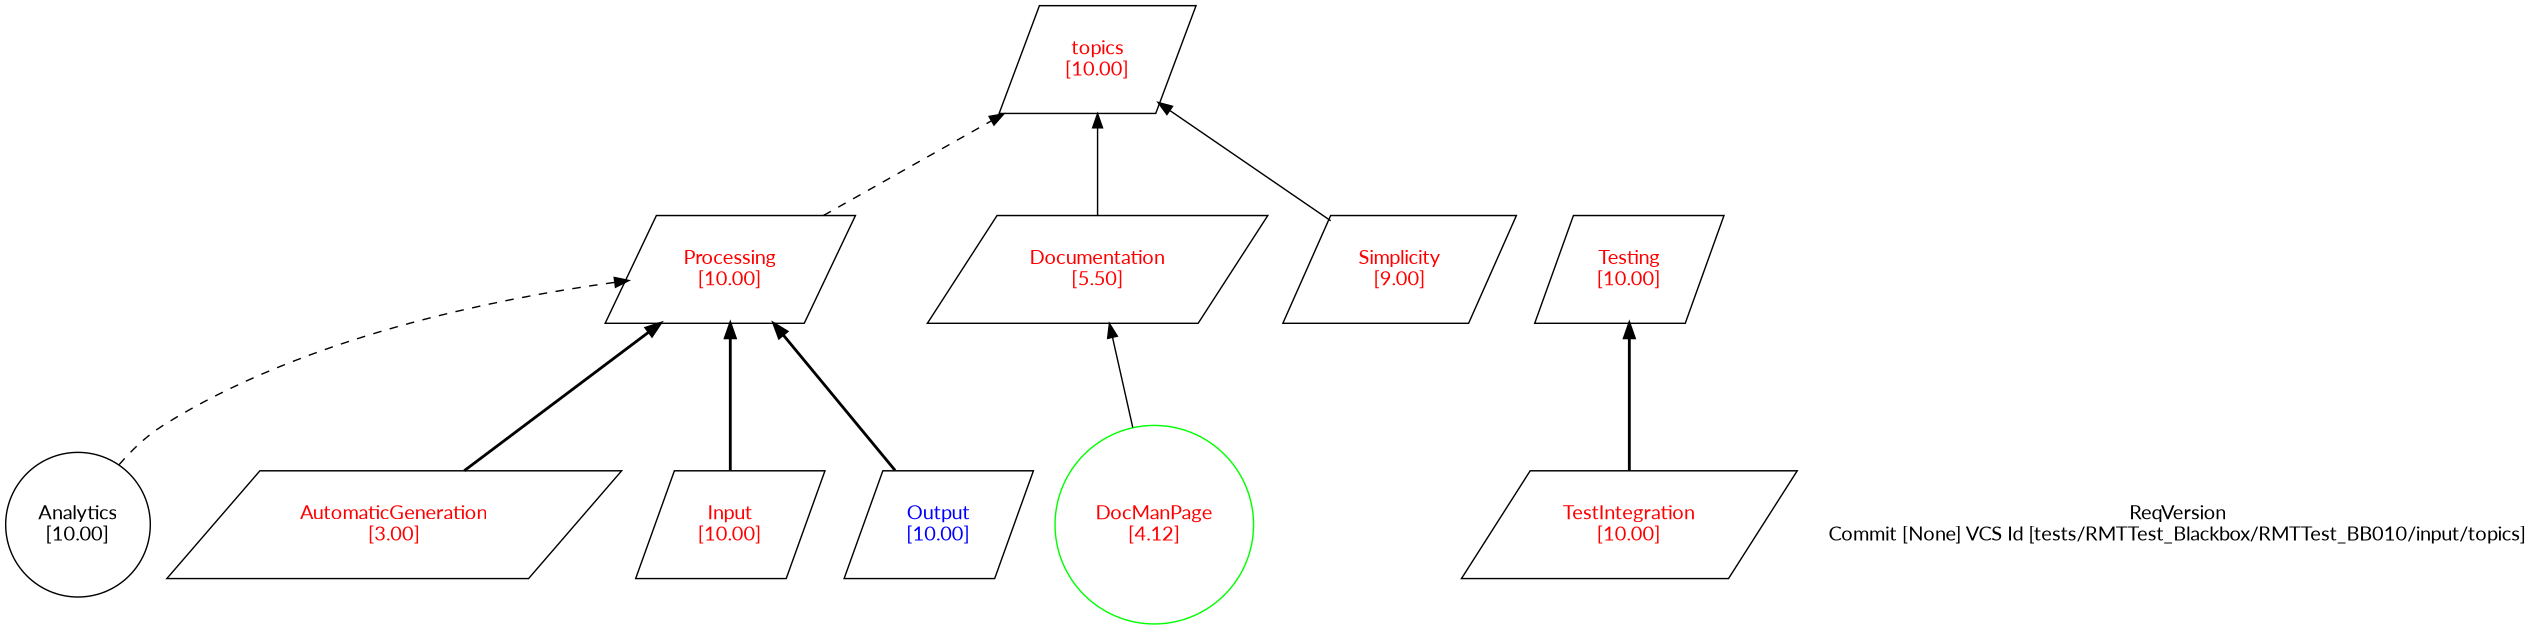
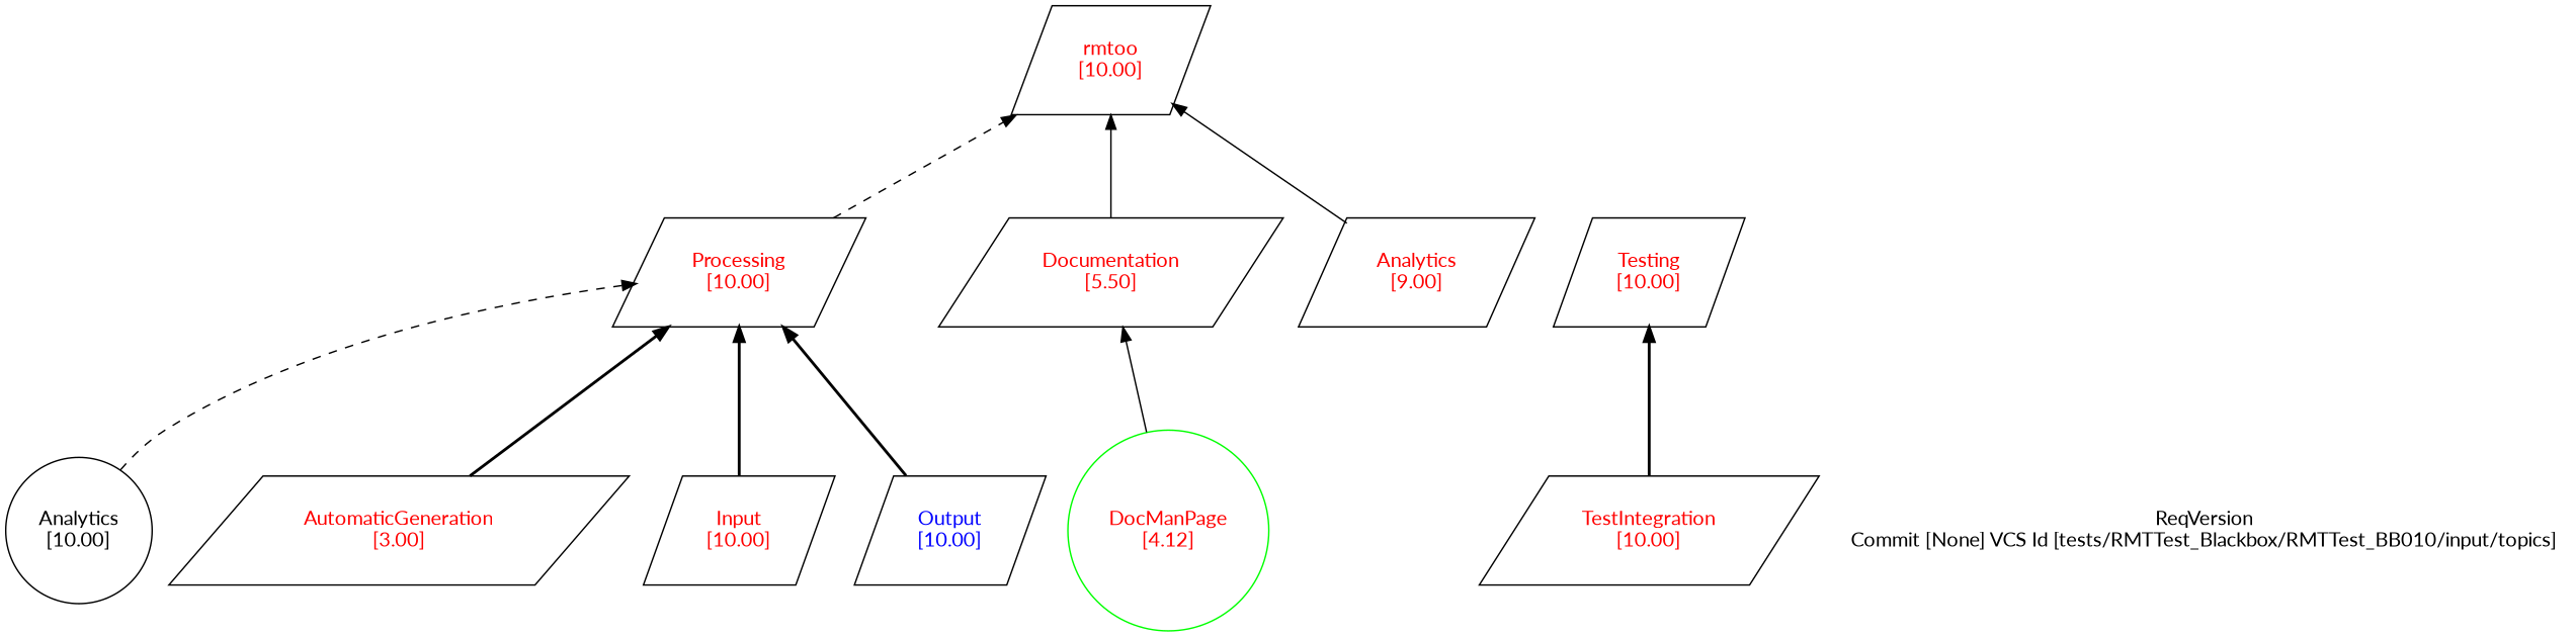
  digraph {
    fontname=Lato
    mclimit=10.0
    nslimit=10.0
    rankdir=BT
    ranksep=1
    node [fontname=Lato shape=parallelogram fontcolor=red]
    edge [fontname=Lato style=bold]
    n1 [label="Analytics\n[10.00]" shape=circle fontcolor=""]
    n2 [label="Processing\n[10.00]"]
-   n3 [label="topics\n[10.00]"]
+   n3 [label="rmtoo\n[10.00]"]
    n4 [label="AutomaticGeneration\n[3.00]"]
    n5 [color=green label="DocManPage\n[4.12]" shape=circle]
    n6 [label="Documentation\n[5.50]"]
    n7 [label="Input\n[10.00]"]
    n8 [fontcolor=blue label="Output\n[10.00]"]
-   n9 [label="Simplicity\n[9.00]"]
+   n9 [label="Analytics\n[9.00]"]
    n10 [label="TestIntegration\n[10.00]"]
    n11 [label="Testing\n[10.00]"]
    n12 [label="ReqVersion\nCommit [None] VCS Id [tests/RMTTest_Blackbox/RMTTest_BB010/input/topics]" shape=plaintext fontcolor=""]
    n1 -> n2 [style=dashed]
    n2 -> n3 [style=dashed]
    n4 -> n2
    n5 -> n6 [style=solid]
    n6 -> n3 [style=solid]
    n7 -> n2
    n8 -> n2
    n9 -> n3 [style=solid]
    n10 -> n11
  }
